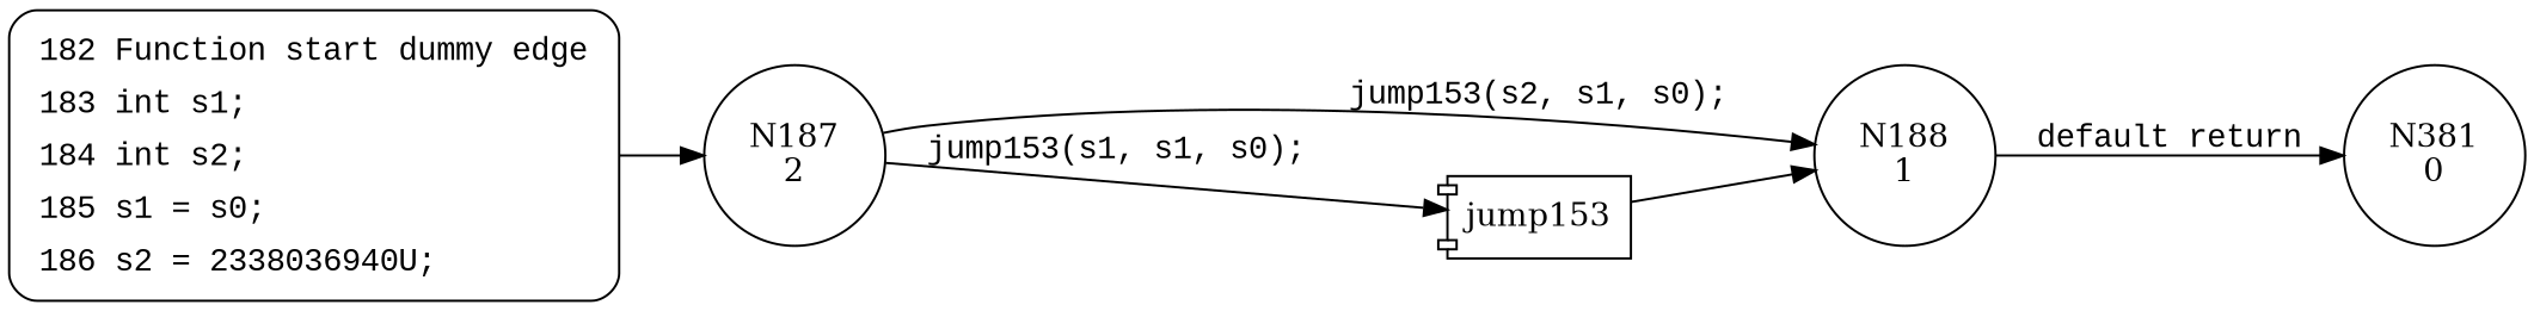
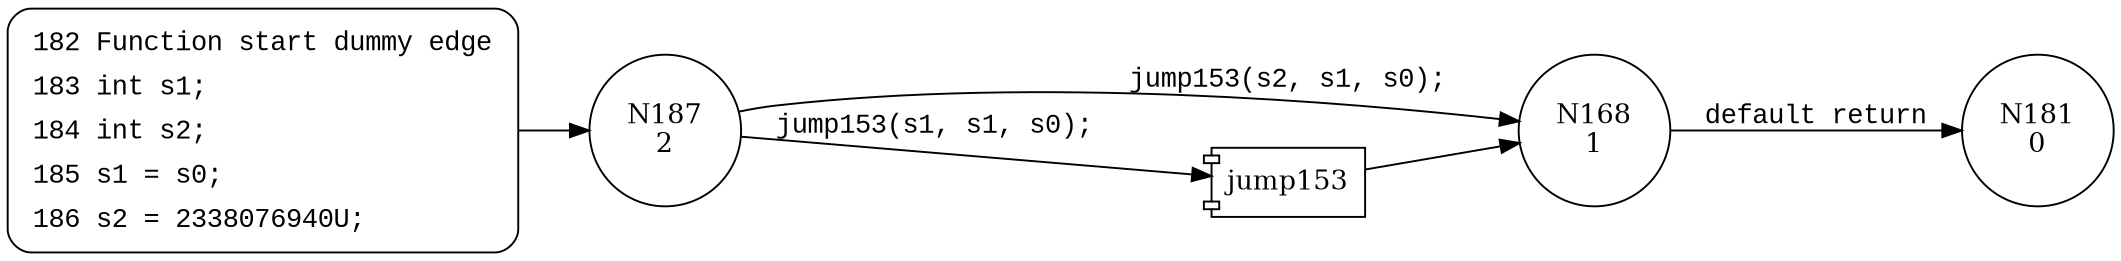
  digraph {
    rankdir=LR
    node [shape=circle]
    edge [fontname="Courier New"]
    n1 [label="N187\n2"]
-   n2 [label="N188\n1"]
+   n2 [label="N168\n1"]
    n3 [label=jump153 shape=component]
-   n4 [label="N381\n0"]
-   n5 [fillcolor=white fontname="Courier New" label=<<table border="0" cellborder="0" cellpadding="3" bgcolor="white"><tr><td align="right">182</td><td align="left">Function start dummy edge</td></tr><tr><td align="right">183</td><td align="left">int s1;</td></tr><tr><td align="right">184</td><td align="left">int s2;</td></tr><tr><td align="right">185</td><td align="left">s1 = s0;</td></tr><tr><td align="right">186</td><td align="left">s2 = 2338036940U;</td></tr></table>> penwidth=1 shape=Mrecord style="filled,bold"]
+   n4 [label="N181\n0"]
+   n5 [fillcolor=white fontname="Courier New" label=<<table border="0" cellborder="0" cellpadding="3" bgcolor="white"><tr><td align="right">182</td><td align="left">Function start dummy edge</td></tr><tr><td align="right">183</td><td align="left">int s1;</td></tr><tr><td align="right">184</td><td align="left">int s2;</td></tr><tr><td align="right">185</td><td align="left">s1 = s0;</td></tr><tr><td align="right">186</td><td align="left">s2 = 2338076940U;</td></tr></table>> penwidth=1 shape=Mrecord style="filled,bold"]
    n1 -> n2 [label="jump153(s2, s1, s0);"]
    n1 -> n3 [label="jump153(s1, s1, s0);"]
    n2 -> n4 [label="default return"]
    n3 -> n2
    n5 -> n1 [fontname=""]
  }
